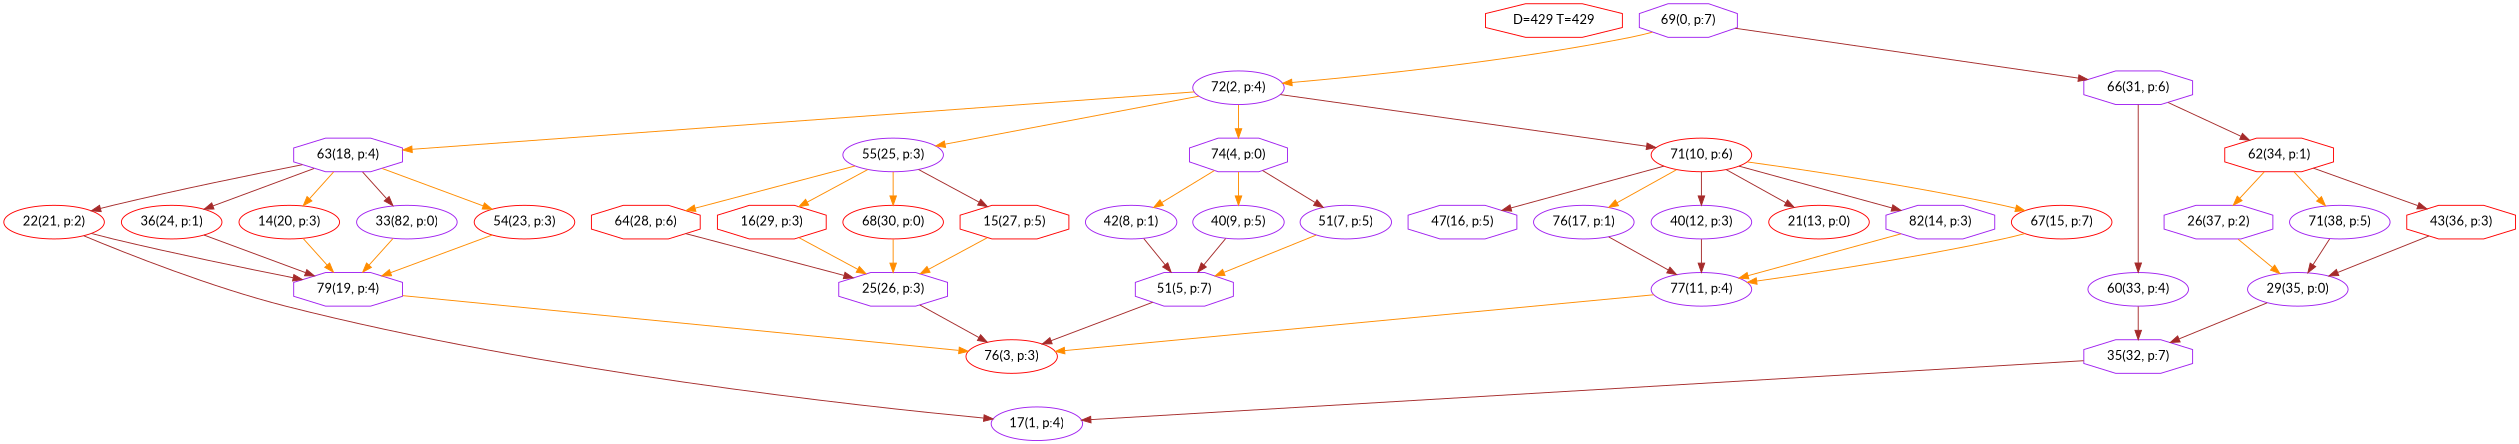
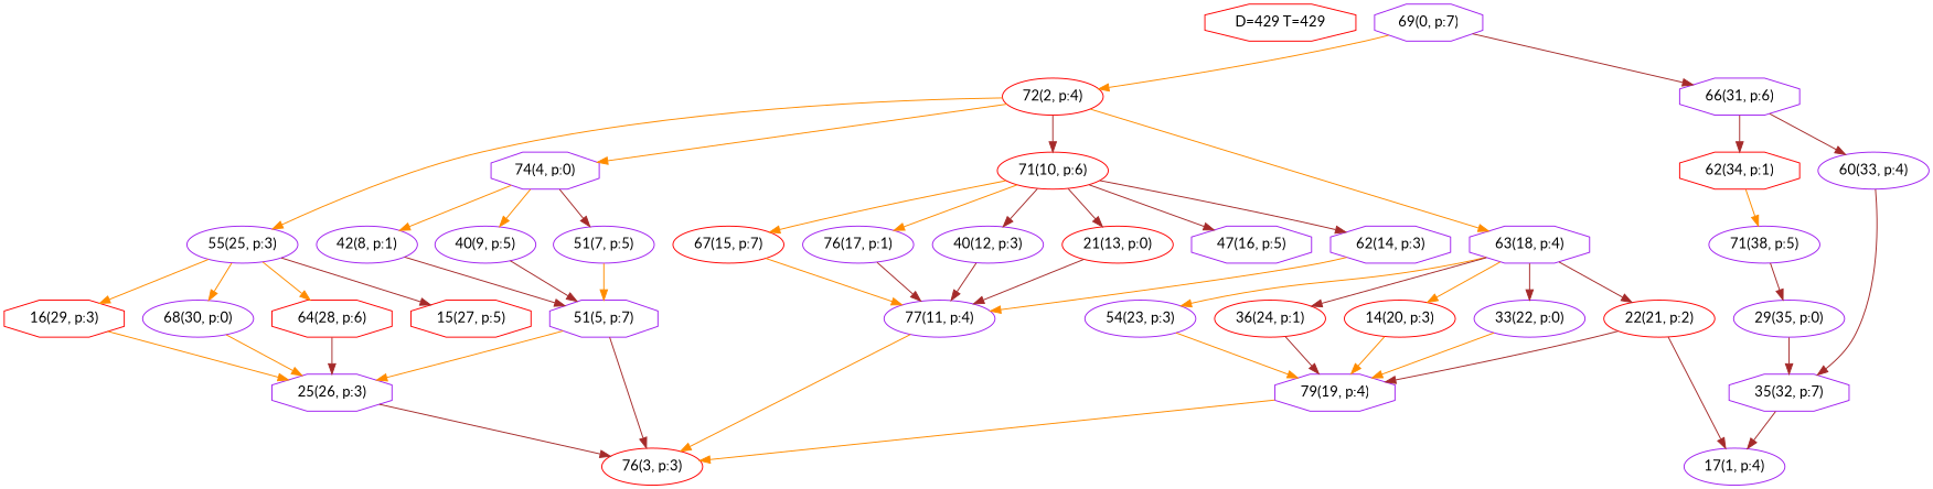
  digraph {
    fontname=Lato
    node [color=purple fontname=Lato shape=ellipse]
    edge [color=brown fontname=Lato]
    n1 [color=red label="D=429 T=429" shape=octagon]
    n2 [label="69(0, p:7)" shape=octagon]
-   n3 [label="72(2, p:4)"]
+   n3 [color=red label="72(2, p:4)"]
    n4 [label="66(31, p:6)" shape=octagon]
    n5 [label="74(4, p:0)" shape=octagon]
    n6 [color=red label="71(10, p:6)"]
    n7 [label="63(18, p:4)" shape=octagon]
    n8 [label="55(25, p:3)"]
    n9 [label="60(33, p:4)"]
    n10 [color=red label="62(34, p:1)" shape=octagon]
    n11 [label="17(1, p:4)"]
    n12 [label="51(7, p:5)"]
    n13 [label="42(8, p:1)"]
    n14 [label="40(9, p:5)"]
    n15 [label="40(12, p:3)"]
    n16 [color=red label="21(13, p:0)"]
-   n17 [label="82(14, p:3)" shape=octagon]
+   n17 [label="62(14, p:3)" shape=octagon]
    n18 [color=red label="67(15, p:7)"]
    n19 [label="47(16, p:5)" shape=octagon]
    n20 [label="76(17, p:1)"]
    n21 [color=red label="14(20, p:3)"]
    n22 [color=red label="22(21, p:2)"]
-   n23 [label="33(82, p:0)"]
-   n24 [color=red label="54(23, p:3)"]
+   n23 [label="33(22, p:0)"]
+   n24 [label="54(23, p:3)"]
    n25 [color=red label="36(24, p:1)"]
    n26 [color=red label="15(27, p:5)" shape=octagon]
    n27 [color=red label="64(28, p:6)" shape=octagon]
    n28 [color=red label="16(29, p:3)" shape=octagon]
-   n29 [color=red label="68(30, p:0)"]
+   n29 [label="68(30, p:0)"]
    n30 [color=red label="76(3, p:3)"]
    n31 [label="51(5, p:7)" shape=octagon]
    n32 [label="77(11, p:4)"]
    n33 [label="79(19, p:4)" shape=octagon]
    n34 [label="25(26, p:3)" shape=octagon]
    n35 [label="35(32, p:7)" shape=octagon]
-   n36 [color=red label="43(36, p:3)" shape=octagon]
-   n37 [label="26(37, p:2)" shape=octagon]
    n38 [label="71(38, p:5)"]
    n39 [label="29(35, p:0)"]
    n2 -> n3 [color=darkorange]
    n2 -> n4
    n3 -> n5 [color=darkorange]
    n3 -> n6
    n3 -> n7 [color=darkorange]
    n3 -> n8 [color=darkorange]
    n4 -> n9
    n4 -> n10
    n5 -> n12
    n5 -> n13 [color=darkorange]
    n5 -> n14 [color=darkorange]
    n6 -> n15
    n6 -> n16
    n6 -> n17
    n6 -> n18 [color=darkorange]
    n6 -> n19
    n6 -> n20 [color=darkorange]
    n7 -> n21 [color=darkorange]
    n7 -> n22
    n7 -> n23
    n7 -> n24 [color=darkorange]
    n7 -> n25
    n8 -> n26
    n8 -> n27 [color=darkorange]
    n8 -> n28 [color=darkorange]
    n8 -> n29 [color=darkorange]
    n9 -> n35
-   n10 -> n36
-   n10 -> n37 [color=darkorange]
    n10 -> n38 [color=darkorange]
    n12 -> n31 [color=darkorange]
    n13 -> n31
    n14 -> n31
    n15 -> n32
+   n16 -> n32
    n17 -> n32 [color=darkorange]
    n18 -> n32 [color=darkorange]
    n20 -> n32
    n21 -> n33 [color=darkorange]
    n22 -> n11
    n22 -> n33
    n23 -> n33 [color=darkorange]
    n24 -> n33 [color=darkorange]
    n25 -> n33
-   n26 -> n34 [color=darkorange]
+   n31 -> n34 [color=darkorange]
    n27 -> n34
    n28 -> n34 [color=darkorange]
    n29 -> n34 [color=darkorange]
    n31 -> n30
    n32 -> n30 [color=darkorange]
    n33 -> n30 [color=darkorange]
    n34 -> n30
    n35 -> n11
-   n36 -> n39
-   n37 -> n39 [color=darkorange]
    n38 -> n39
    n39 -> n35
  }
